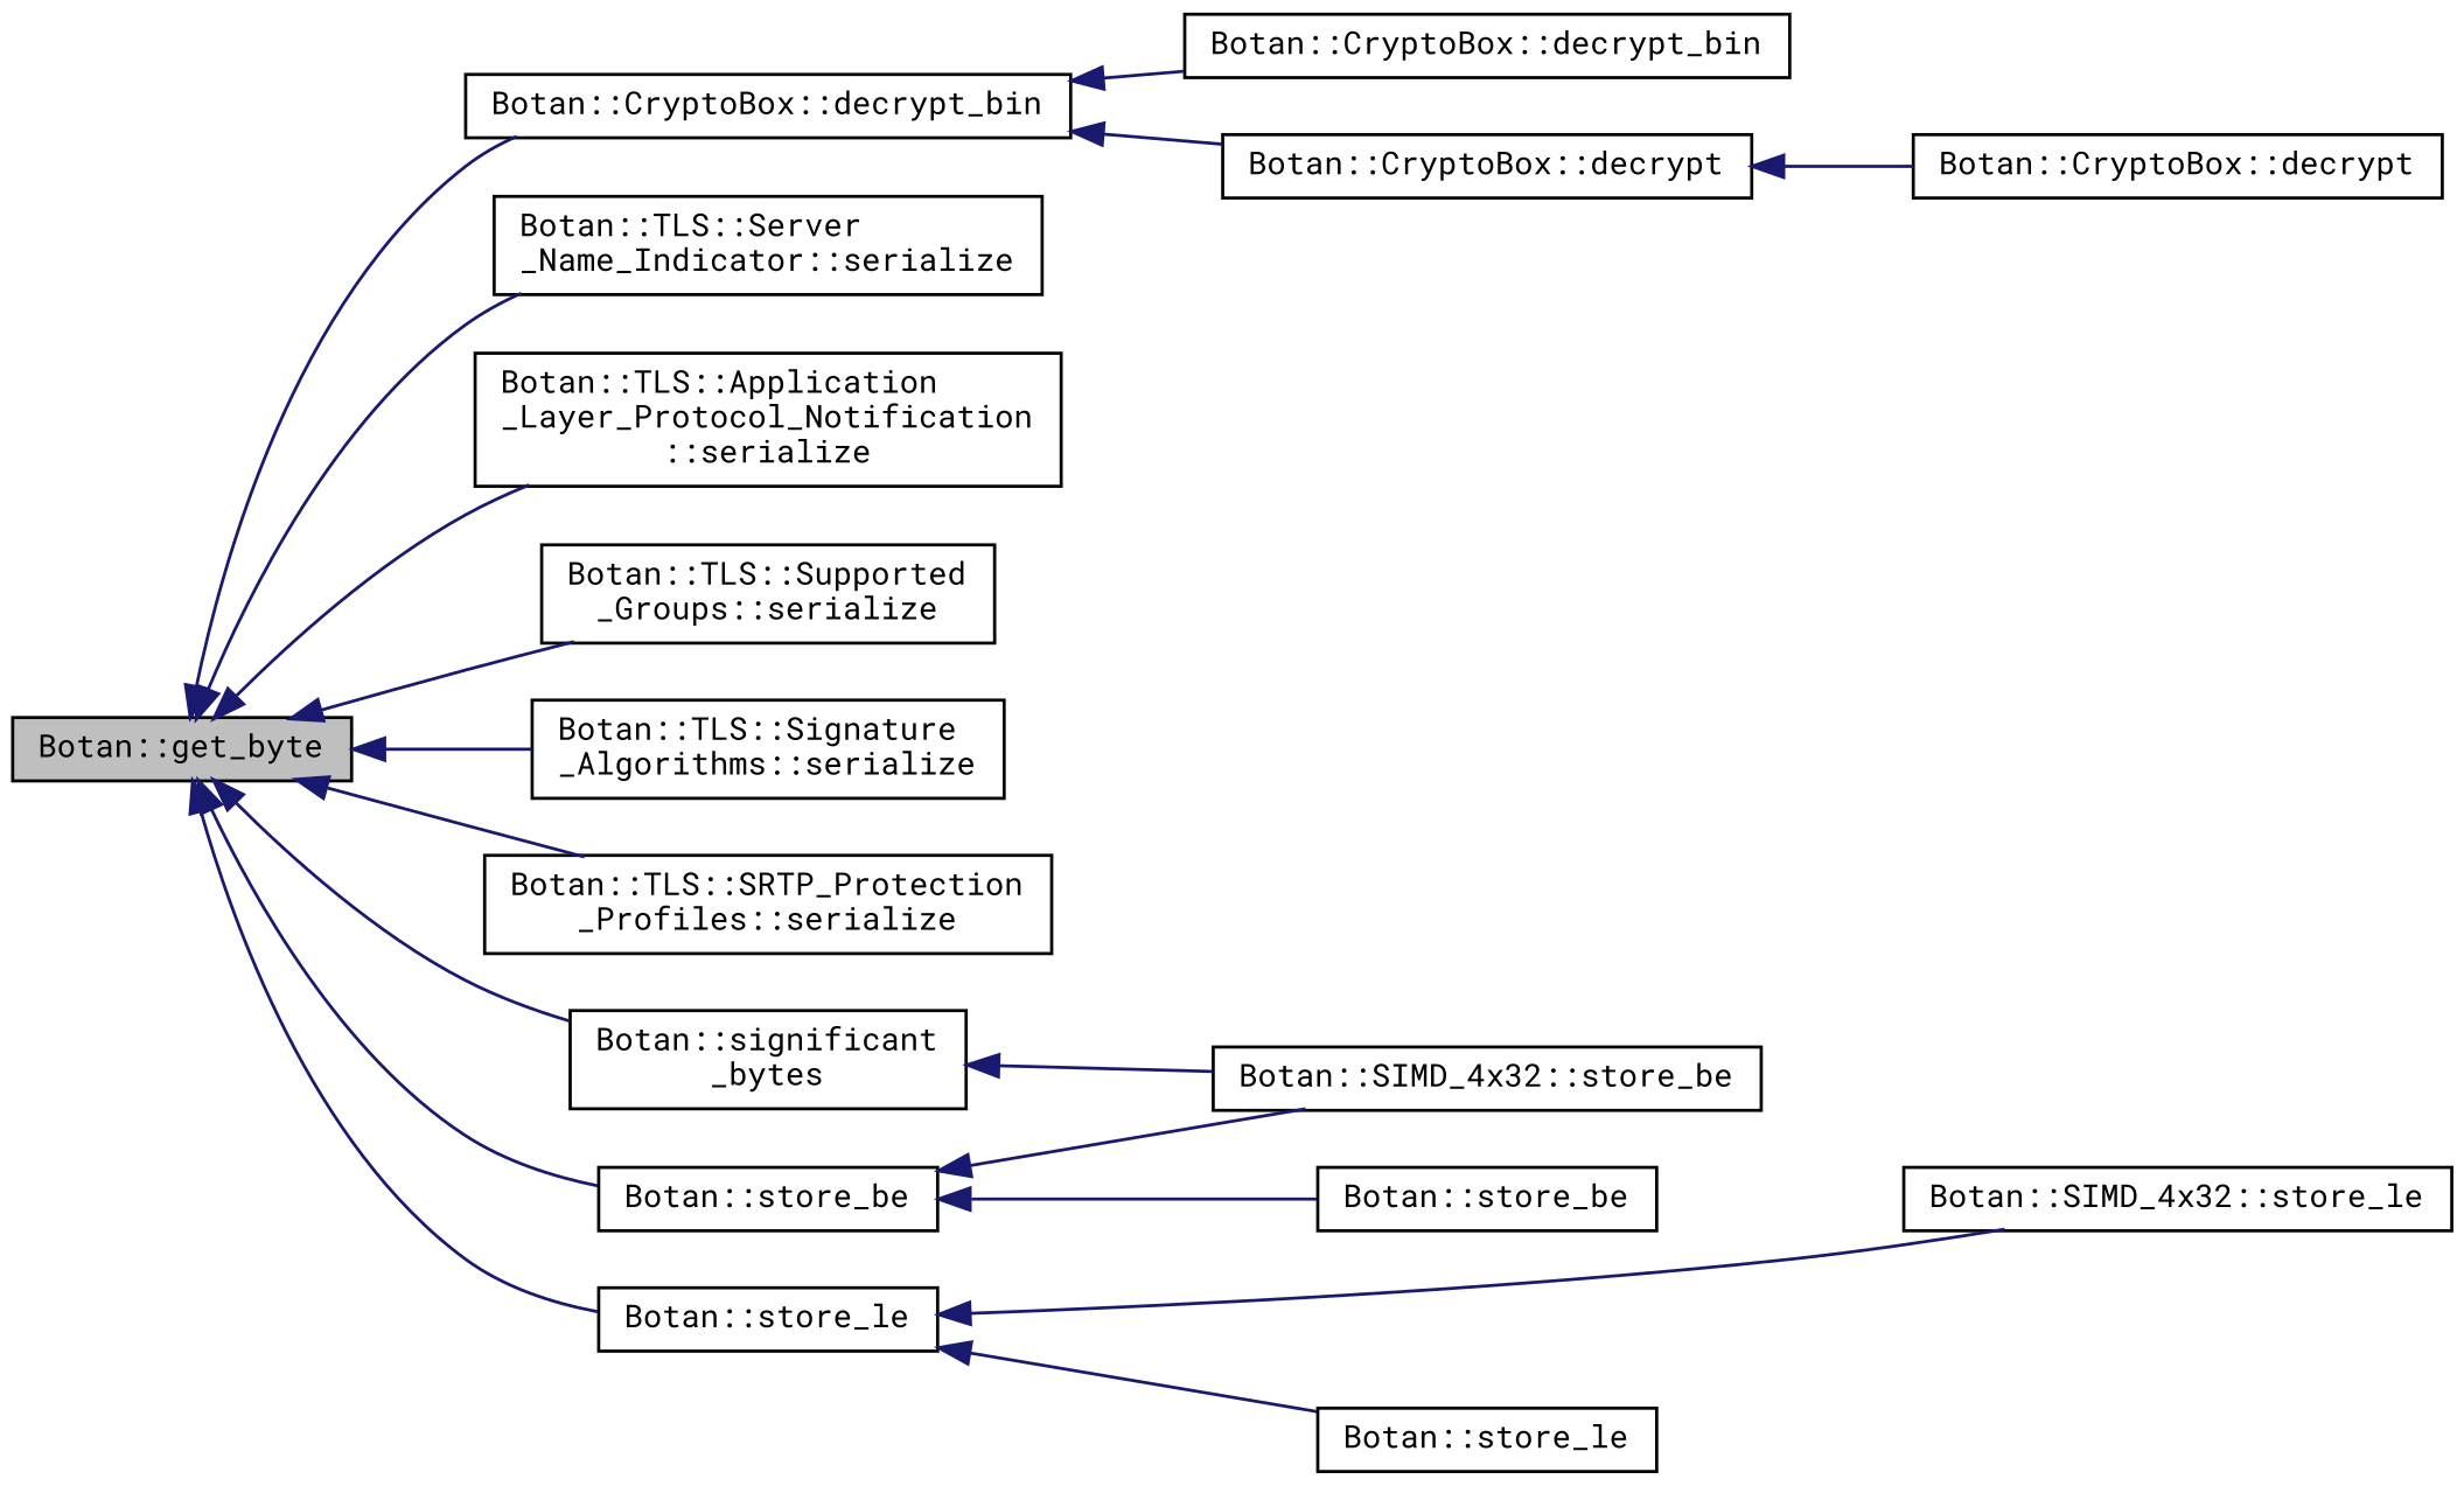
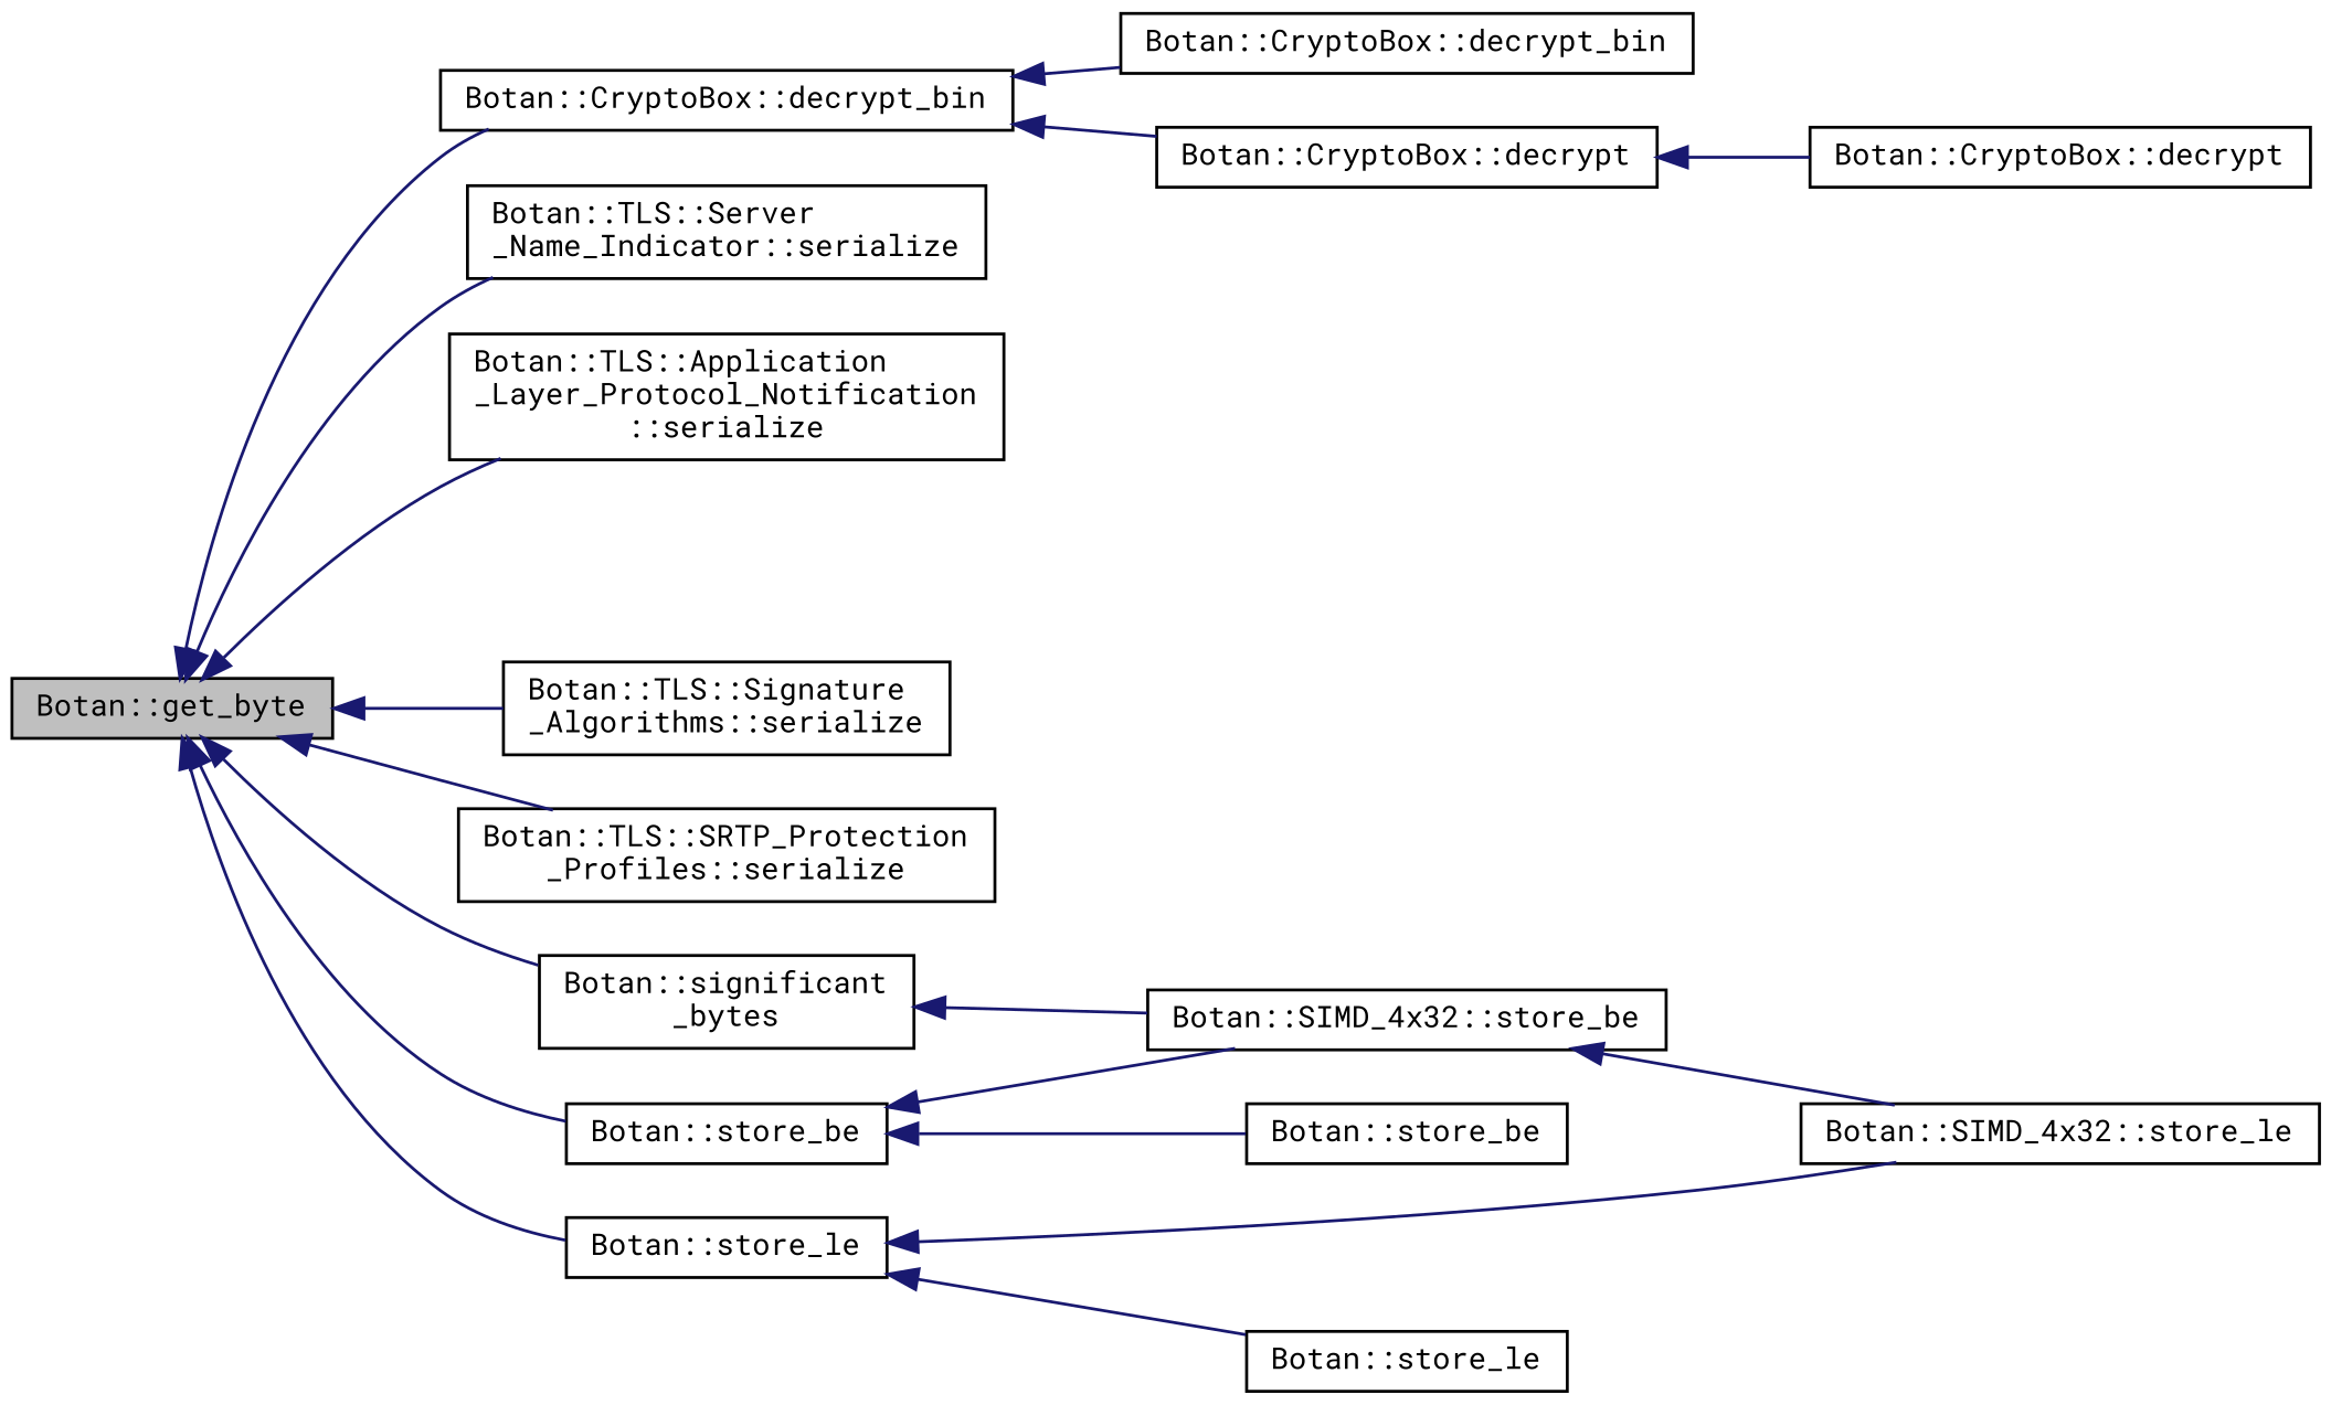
  digraph {
    fontname="Roboto Mono"
    rankdir=LR
    node [color=black fillcolor=white fontname="Roboto Mono" fontsize=10 shape=record style=filled]
    edge [color=midnightblue dir=back fontname="Roboto Mono" fontsize=10 labelfontname=Helvetica labelfontsize=10 style=solid]
    n1 [fillcolor=grey75 fontcolor=black height=0.2 label="Botan::get_byte" width=0.4]
    n2 [height=0.2 label="Botan::CryptoBox::decrypt_bin" width=0.4]
    n3 [height=0.2 label="Botan::TLS::Server\l_Name_Indicator::serialize" width=0.4]
    n4 [height=0.2 label="Botan::TLS::Application\l_Layer_Protocol_Notification\l::serialize" width=0.4]
-   n5 [height=0.2 label="Botan::TLS::Supported\l_Groups::serialize" width=0.4]
    n6 [height=0.2 label="Botan::TLS::Signature\l_Algorithms::serialize" width=0.4]
    n7 [height=0.2 label="Botan::TLS::SRTP_Protection\l_Profiles::serialize" width=0.4]
    n8 [height=0.2 label="Botan::significant\l_bytes" width=0.4]
    n9 [height=0.2 label="Botan::store_be" width=0.4]
    n10 [height=0.2 label="Botan::store_le" width=0.4]
    n11 [height=0.2 label="Botan::CryptoBox::decrypt_bin" width=0.4]
    n12 [height=0.2 label="Botan::CryptoBox::decrypt" width=0.4]
    n13 [height=0.2 label="Botan::SIMD_4x32::store_be" width=0.4]
    n14 [height=0.2 label="Botan::store_be" width=0.4]
    n15 [height=0.2 label="Botan::SIMD_4x32::store_le" width=0.4]
    n16 [height=0.2 label="Botan::store_le" width=0.4]
    n17 [height=0.2 label="Botan::CryptoBox::decrypt" width=0.4]
    n1 -> n2
    n1 -> n3
    n1 -> n4
-   n1 -> n5
    n1 -> n6
    n1 -> n7
    n1 -> n8
    n1 -> n9
    n1 -> n10
    n2 -> n11
    n2 -> n12
    n8 -> n13
    n9 -> n13
    n9 -> n14
    n10 -> n15
    n10 -> n16
    n12 -> n17
+   n13 -> n15
  }
